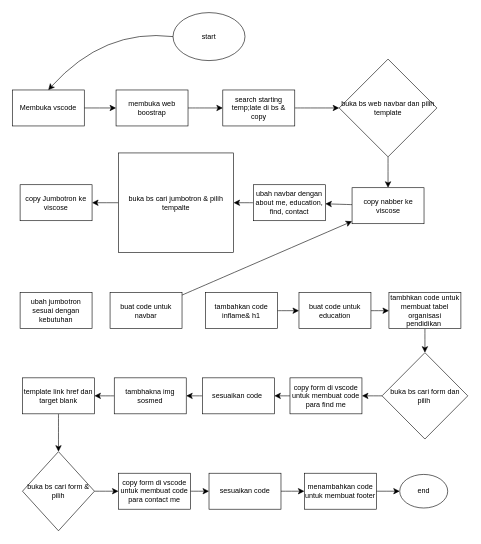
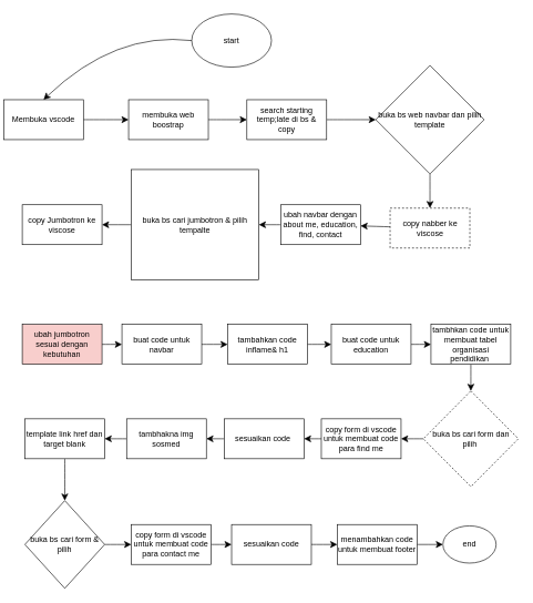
  <mxCell id="0" />
  <mxCell id="1" parent="0" />
  <mxCell id="2" value="start" style="ellipse;whiteSpace=wrap;html=1;" vertex="1" parent="1"><mxGeometry x="288" y="20" width="120" height="80" as="geometry" /></mxCell>
  <mxCell id="3" value="" style="edgeStyle=none;curved=1;rounded=0;orthogonalLoop=1;jettySize=auto;html=1;fontSize=12;startSize=8;endSize=8;" edge="1" parent="1" source="4" target="6"><mxGeometry relative="1" as="geometry" /></mxCell>
- <mxCell id="4" value="Membuka vscode" style="rounded=0;whiteSpace=wrap;html=1;" vertex="1" parent="1"><mxGeometry x="20" y="149" width="120" height="60" as="geometry" /></mxCell>
+ <mxCell id="4" value="Membuka vscode" style="rounded=0;whiteSpace=wrap;html=1;" vertex="1" parent="1"><mxGeometry x="5" y="149" width="120" height="60" as="geometry" /></mxCell>
  <mxCell id="5" value="" style="edgeStyle=none;curved=1;rounded=0;orthogonalLoop=1;jettySize=auto;html=1;fontSize=12;startSize=8;endSize=8;" edge="1" parent="1" source="6" target="8"><mxGeometry relative="1" as="geometry" /></mxCell>
  <mxCell id="6" value="membuka web boostrap" style="rounded=0;whiteSpace=wrap;html=1;" vertex="1" parent="1"><mxGeometry x="193" y="149" width="120" height="60" as="geometry" /></mxCell>
  <mxCell id="7" value="" style="edgeStyle=none;curved=1;rounded=0;orthogonalLoop=1;jettySize=auto;html=1;fontSize=12;startSize=8;endSize=8;" edge="1" parent="1" source="8" target="10"><mxGeometry relative="1" as="geometry" /></mxCell>
  <mxCell id="8" value="search starting temp;late di bs &amp;amp; copy" style="rounded=0;whiteSpace=wrap;html=1;" vertex="1" parent="1"><mxGeometry x="371" y="149" width="120" height="60" as="geometry" /></mxCell>
  <mxCell id="9" value="" style="edgeStyle=none;curved=1;rounded=0;orthogonalLoop=1;jettySize=auto;html=1;fontSize=12;startSize=8;endSize=8;" edge="1" parent="1" source="10" target="12"><mxGeometry relative="1" as="geometry" /></mxCell>
  <mxCell id="10" value="buka bs web navbar dan pilih template" style="rhombus;whiteSpace=wrap;html=1;rounded=0;" vertex="1" parent="1"><mxGeometry x="565" y="97.5" width="163" height="163" as="geometry" /></mxCell>
  <mxCell id="11" value="" style="edgeStyle=none;curved=1;rounded=0;orthogonalLoop=1;jettySize=auto;html=1;fontSize=12;startSize=8;endSize=8;" edge="1" parent="1" source="12" target="14"><mxGeometry relative="1" as="geometry" /></mxCell>
- <mxCell id="12" value="copy nabber ke viscose" style="whiteSpace=wrap;html=1;rounded=0;" vertex="1" parent="1"><mxGeometry x="586.5" y="312" width="120" height="60" as="geometry" /></mxCell>
+ <mxCell id="12" value="copy nabber ke viscose" style="whiteSpace=wrap;html=1;rounded=0;dashed=1;" vertex="1" parent="1"><mxGeometry x="586.5" y="312" width="120" height="60" as="geometry" /></mxCell>
  <mxCell id="13" value="" style="edgeStyle=none;curved=1;rounded=0;orthogonalLoop=1;jettySize=auto;html=1;fontSize=12;startSize=8;endSize=8;entryX=1;entryY=0.5;entryDx=0;entryDy=0;" edge="1" parent="1" source="14" target="16"><mxGeometry relative="1" as="geometry"><mxPoint x="226.5" y="333" as="targetPoint" /></mxGeometry></mxCell>
  <mxCell id="14" value="ubah navbar dengan about me, education, find, contact" style="whiteSpace=wrap;html=1;rounded=0;" vertex="1" parent="1"><mxGeometry x="422" y="307" width="120" height="60" as="geometry" /></mxCell>
  <mxCell id="15" value="" style="edgeStyle=none;curved=1;rounded=0;orthogonalLoop=1;jettySize=auto;html=1;fontSize=12;startSize=8;endSize=8;" edge="1" parent="1" source="16" target="17"><mxGeometry relative="1" as="geometry" /></mxCell>
  <mxCell id="16" value="&lt;span style=&quot;caret-color: rgb(0, 0, 0); color: rgb(0, 0, 0); font-family: Helvetica; font-size: 12px; font-style: normal; font-variant-caps: normal; font-weight: 400; letter-spacing: normal; orphans: auto; text-align: center; text-indent: 0px; text-transform: none; white-space: normal; widows: auto; word-spacing: 0px; -webkit-text-stroke-width: 0px; background-color: rgb(255, 255, 255); text-decoration: none; display: inline !important; float: none;&quot;&gt;buka bs cari jumbotron &amp;amp; pilih tempalte&lt;/span&gt;" style="whiteSpace=wrap;html=1;rounded=0;" vertex="1" parent="1"><mxGeometry x="197" y="254" width="192" height="166" as="geometry" /></mxCell>
  <mxCell id="17" value="copy Jumbotron ke viscose" style="whiteSpace=wrap;html=1;" vertex="1" parent="1"><mxGeometry x="33" y="307" width="120" height="60" as="geometry" /></mxCell>
- <mxCell id="19" value="ubah jumbotron sesuai dengan kebutuhan" style="whiteSpace=wrap;html=1;" vertex="1" parent="1"><mxGeometry x="33" y="487" width="120" height="60" as="geometry" /></mxCell>
- <mxCell id="20" value="" style="edgeStyle=none;curved=1;rounded=0;orthogonalLoop=1;jettySize=auto;html=1;fontSize=12;startSize=8;endSize=8;" edge="1" parent="1" source="21" target="12"><mxGeometry relative="1" as="geometry" /></mxCell>
+ <mxCell id="18" value="" style="edgeStyle=none;curved=1;rounded=0;orthogonalLoop=1;jettySize=auto;html=1;fontSize=12;startSize=8;endSize=8;" edge="1" parent="1" source="19" target="21"><mxGeometry relative="1" as="geometry" /></mxCell>
+ <mxCell id="19" value="ubah jumbotron sesuai dengan kebutuhan" style="whiteSpace=wrap;html=1;fillColor=#f8cecc;" vertex="1" parent="1"><mxGeometry x="33" y="487" width="120" height="60" as="geometry" /></mxCell>
+ <mxCell id="20" value="" style="edgeStyle=none;curved=1;rounded=0;orthogonalLoop=1;jettySize=auto;html=1;fontSize=12;startSize=8;endSize=8;" edge="1" parent="1" source="21" target="23"><mxGeometry relative="1" as="geometry" /></mxCell>
  <mxCell id="21" value="buat code untuk navbar" style="whiteSpace=wrap;html=1;" vertex="1" parent="1"><mxGeometry x="183" y="487" width="120" height="60" as="geometry" /></mxCell>
  <mxCell id="22" value="" style="edgeStyle=none;curved=1;rounded=0;orthogonalLoop=1;jettySize=auto;html=1;fontSize=12;startSize=8;endSize=8;" edge="1" parent="1" source="23" target="25"><mxGeometry relative="1" as="geometry" /></mxCell>
  <mxCell id="23" value="tambahkan code inflame&amp;amp; h1" style="whiteSpace=wrap;html=1;" vertex="1" parent="1"><mxGeometry x="342" y="487" width="120" height="60" as="geometry" /></mxCell>
  <mxCell id="24" value="" style="edgeStyle=none;curved=1;rounded=0;orthogonalLoop=1;jettySize=auto;html=1;fontSize=12;startSize=8;endSize=8;" edge="1" parent="1" source="25" target="28"><mxGeometry relative="1" as="geometry" /></mxCell>
  <mxCell id="25" value="buat code untuk education" style="whiteSpace=wrap;html=1;" vertex="1" parent="1"><mxGeometry x="498" y="487" width="120" height="60" as="geometry" /></mxCell>
  <mxCell id="26" value="" style="endArrow=classic;html=1;rounded=0;fontSize=12;startSize=8;endSize=8;curved=1;exitX=0;exitY=0.5;exitDx=0;exitDy=0;entryX=0.5;entryY=0;entryDx=0;entryDy=0;" edge="1" parent="1" source="2" target="4"><mxGeometry width="50" height="50" relative="1" as="geometry"><mxPoint x="408" y="373" as="sourcePoint" /><mxPoint x="458" y="323" as="targetPoint" /><Array as="points"><mxPoint x="173" y="46" /></Array></mxGeometry></mxCell>
  <mxCell id="27" value="" style="edgeStyle=none;curved=1;rounded=0;orthogonalLoop=1;jettySize=auto;html=1;fontSize=12;startSize=8;endSize=8;" edge="1" parent="1" source="28" target="30"><mxGeometry relative="1" as="geometry" /></mxCell>
  <mxCell id="28" value="tambhkan code untuk membuat tabel organisasi pendidikan&amp;nbsp;" style="whiteSpace=wrap;html=1;" vertex="1" parent="1"><mxGeometry x="648" y="487" width="120" height="60" as="geometry" /></mxCell>
  <mxCell id="29" value="" style="edgeStyle=none;curved=1;rounded=0;orthogonalLoop=1;jettySize=auto;html=1;fontSize=12;startSize=8;endSize=8;" edge="1" parent="1" source="30" target="32"><mxGeometry relative="1" as="geometry" /></mxCell>
- <mxCell id="30" value="buka bs cari form dan pilih&amp;nbsp;" style="rhombus;whiteSpace=wrap;html=1;" vertex="1" parent="1"><mxGeometry x="636.5" y="587" width="143" height="144" as="geometry" /></mxCell>
+ <mxCell id="30" value="buka bs cari form dan pilih&amp;nbsp;" style="rhombus;whiteSpace=wrap;html=1;dashed=1;" vertex="1" parent="1"><mxGeometry x="636.5" y="587" width="143" height="144" as="geometry" /></mxCell>
  <mxCell id="31" value="" style="edgeStyle=none;curved=1;rounded=0;orthogonalLoop=1;jettySize=auto;html=1;fontSize=12;startSize=8;endSize=8;" edge="1" parent="1" source="32" target="34"><mxGeometry relative="1" as="geometry" /></mxCell>
  <mxCell id="32" value="copy form di vscode untuk membuat code para find me" style="whiteSpace=wrap;html=1;" vertex="1" parent="1"><mxGeometry x="483" y="629" width="120" height="60" as="geometry" /></mxCell>
  <mxCell id="33" value="" style="edgeStyle=none;curved=1;rounded=0;orthogonalLoop=1;jettySize=auto;html=1;fontSize=12;startSize=8;endSize=8;" edge="1" parent="1" source="34" target="36"><mxGeometry relative="1" as="geometry" /></mxCell>
  <mxCell id="34" value="sesuaikan code&amp;nbsp;" style="whiteSpace=wrap;html=1;" vertex="1" parent="1"><mxGeometry x="337" y="629" width="120" height="60" as="geometry" /></mxCell>
  <mxCell id="35" value="" style="edgeStyle=none;curved=1;rounded=0;orthogonalLoop=1;jettySize=auto;html=1;fontSize=12;startSize=8;endSize=8;" edge="1" parent="1" source="36" target="38"><mxGeometry relative="1" as="geometry" /></mxCell>
  <mxCell id="36" value="tambhakna img sosmed" style="whiteSpace=wrap;html=1;" vertex="1" parent="1"><mxGeometry x="190" y="629" width="120" height="60" as="geometry" /></mxCell>
  <mxCell id="37" value="" style="edgeStyle=none;curved=1;rounded=0;orthogonalLoop=1;jettySize=auto;html=1;fontSize=12;startSize=8;endSize=8;" edge="1" parent="1" source="38" target="40"><mxGeometry relative="1" as="geometry" /></mxCell>
  <mxCell id="38" value="template link href dan target blank" style="whiteSpace=wrap;html=1;" vertex="1" parent="1"><mxGeometry x="37" y="629" width="120" height="60" as="geometry" /></mxCell>
  <mxCell id="39" value="" style="edgeStyle=none;curved=1;rounded=0;orthogonalLoop=1;jettySize=auto;html=1;fontSize=12;startSize=8;endSize=8;" edge="1" parent="1" source="40" target="42"><mxGeometry relative="1" as="geometry" /></mxCell>
  <mxCell id="40" value="buka bs cari form &amp;amp; pilih" style="rhombus;whiteSpace=wrap;html=1;" vertex="1" parent="1"><mxGeometry x="37" y="752" width="120" height="132" as="geometry" /></mxCell>
  <mxCell id="41" value="" style="edgeStyle=none;curved=1;rounded=0;orthogonalLoop=1;jettySize=auto;html=1;fontSize=12;startSize=8;endSize=8;" edge="1" parent="1" source="42" target="44"><mxGeometry relative="1" as="geometry" /></mxCell>
  <mxCell id="42" value="copy form di vscode untuk membuat code para contact me" style="whiteSpace=wrap;html=1;" vertex="1" parent="1"><mxGeometry x="197" y="788" width="120" height="60" as="geometry" /></mxCell>
  <mxCell id="43" value="" style="edgeStyle=none;curved=1;rounded=0;orthogonalLoop=1;jettySize=auto;html=1;fontSize=12;startSize=8;endSize=8;" edge="1" parent="1" source="44" target="46"><mxGeometry relative="1" as="geometry" /></mxCell>
  <mxCell id="44" value="sesuaikan code" style="whiteSpace=wrap;html=1;" vertex="1" parent="1"><mxGeometry x="348" y="788" width="120" height="60" as="geometry" /></mxCell>
  <mxCell id="45" value="" style="edgeStyle=none;curved=1;rounded=0;orthogonalLoop=1;jettySize=auto;html=1;fontSize=12;startSize=8;endSize=8;" edge="1" parent="1" source="46" target="47"><mxGeometry relative="1" as="geometry" /></mxCell>
  <mxCell id="46" value="menambahkan code untuk membuat footer" style="whiteSpace=wrap;html=1;" vertex="1" parent="1"><mxGeometry x="507" y="788" width="120" height="60" as="geometry" /></mxCell>
  <mxCell id="47" value="end" style="ellipse;whiteSpace=wrap;html=1;" vertex="1" parent="1"><mxGeometry x="666" y="790" width="80" height="56" as="geometry" /></mxCell>
